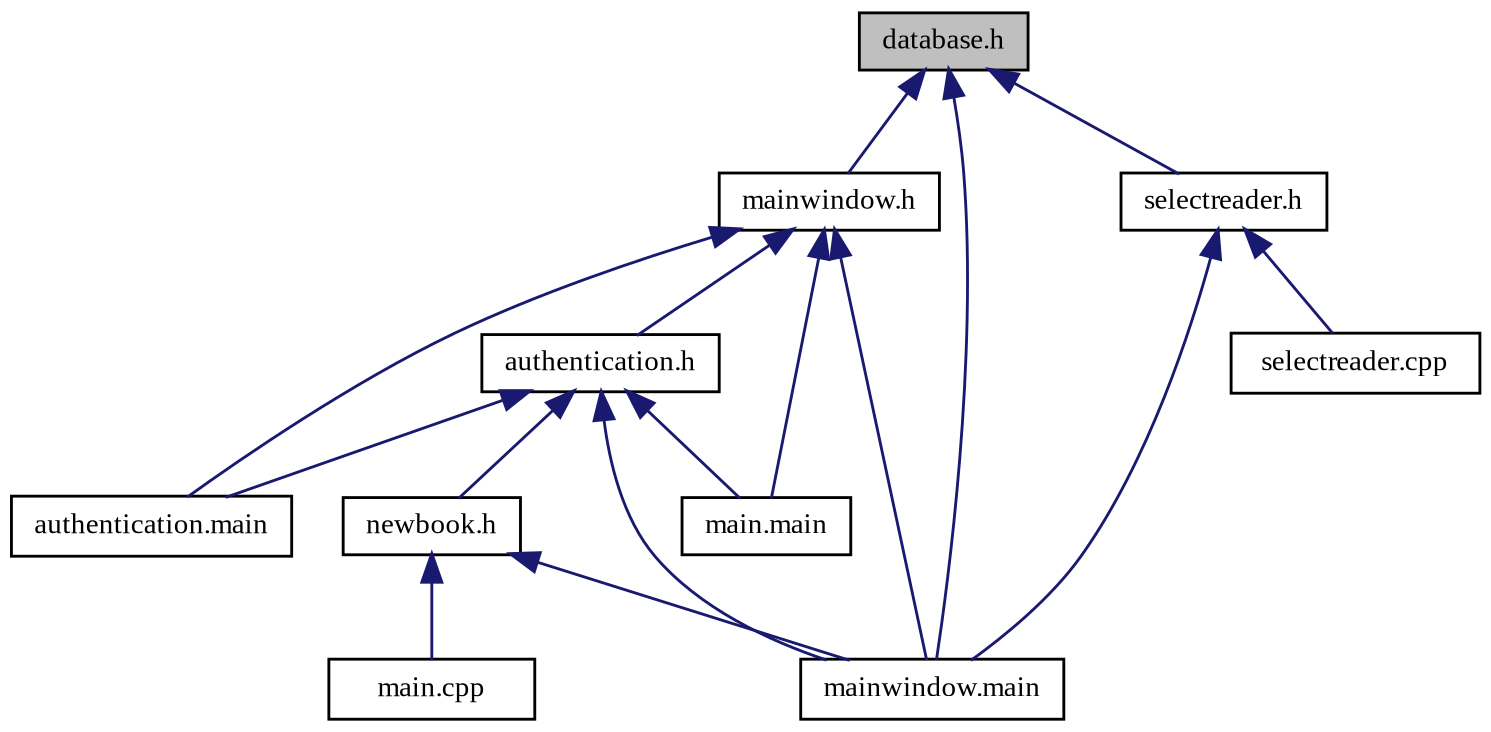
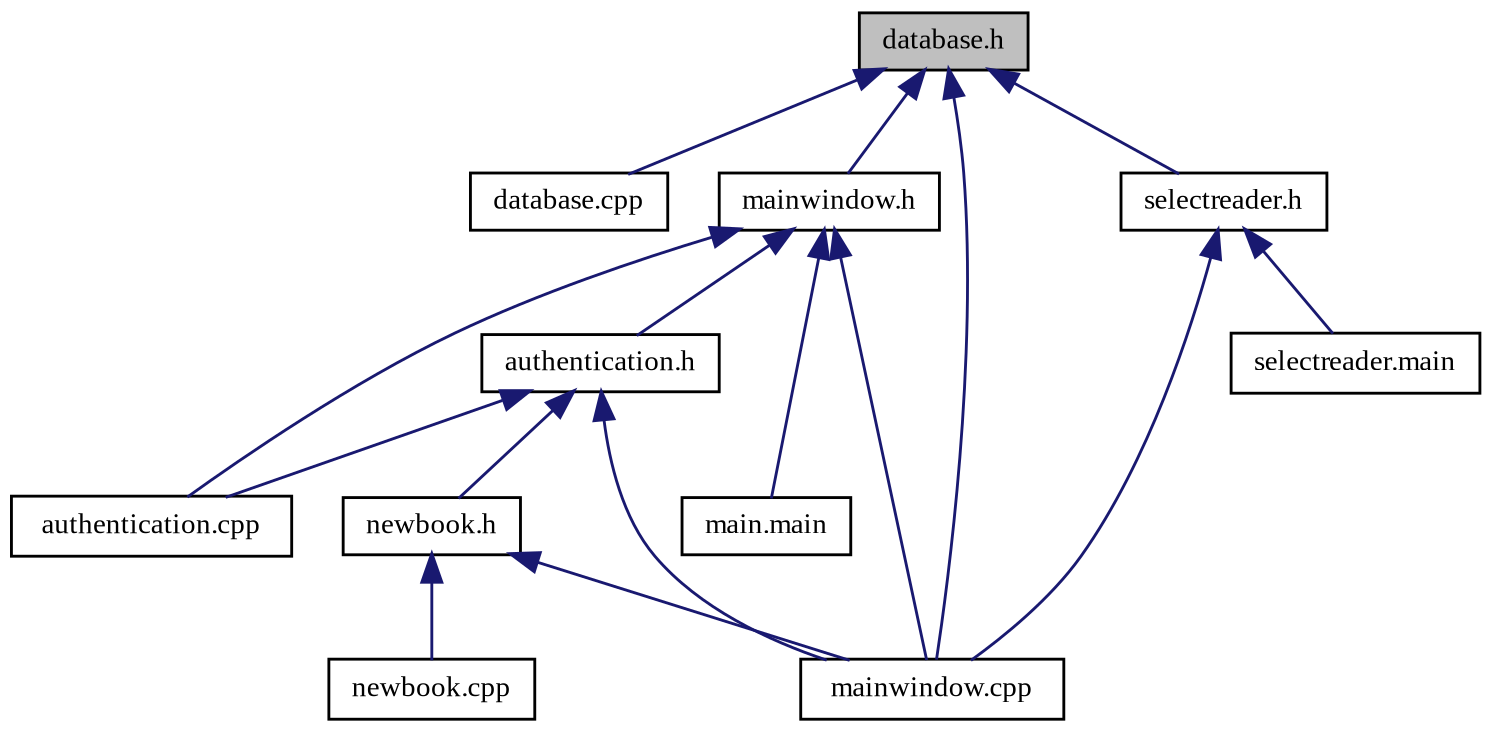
  digraph {
    fontname="Liberation Serif"
    node [color=black fillcolor=white fontname="Liberation Serif" fontsize=10 shape=record style=filled]
    edge [color=midnightblue dir=back fontname="Liberation Serif" fontsize=10 labelfontname=Helvetica labelfontsize=10 style=solid]
    n1 [fillcolor=grey75 fontcolor=black height=0.2 label="database.h" width=0.4]
-   n3 [height=0.2 label="mainwindow.main" width=0.4]
+   n2 [height=0.2 label="database.cpp" width=0.4]
+   n3 [height=0.2 label="mainwindow.cpp" width=0.4]
    n4 [height=0.2 label="mainwindow.h" width=0.4]
    n5 [height=0.2 label="selectreader.h" width=0.4]
-   n6 [height=0.2 label="authentication.main" width=0.4]
+   n6 [height=0.2 label="authentication.cpp" width=0.4]
    n7 [height=0.2 label="authentication.h" width=0.4]
    n8 [height=0.2 label="main.main" width=0.4]
-   n9 [height=0.2 label="selectreader.cpp" width=0.4]
+   n9 [height=0.2 label="selectreader.main" width=0.4]
    n10 [height=0.2 label="newbook.h" width=0.4]
-   n11 [height=0.2 label="main.cpp" width=0.4]
+   n11 [height=0.2 label="newbook.cpp" width=0.4]
+   n1 -> n2
    n1 -> n3
    n1 -> n4
    n1 -> n5
    n4 -> n3
    n4 -> n6
    n4 -> n7
    n4 -> n8
    n5 -> n3
    n5 -> n9
    n7 -> n3
    n7 -> n6
-   n7 -> n8
    n7 -> n10
    n10 -> n3
    n10 -> n11
  }
